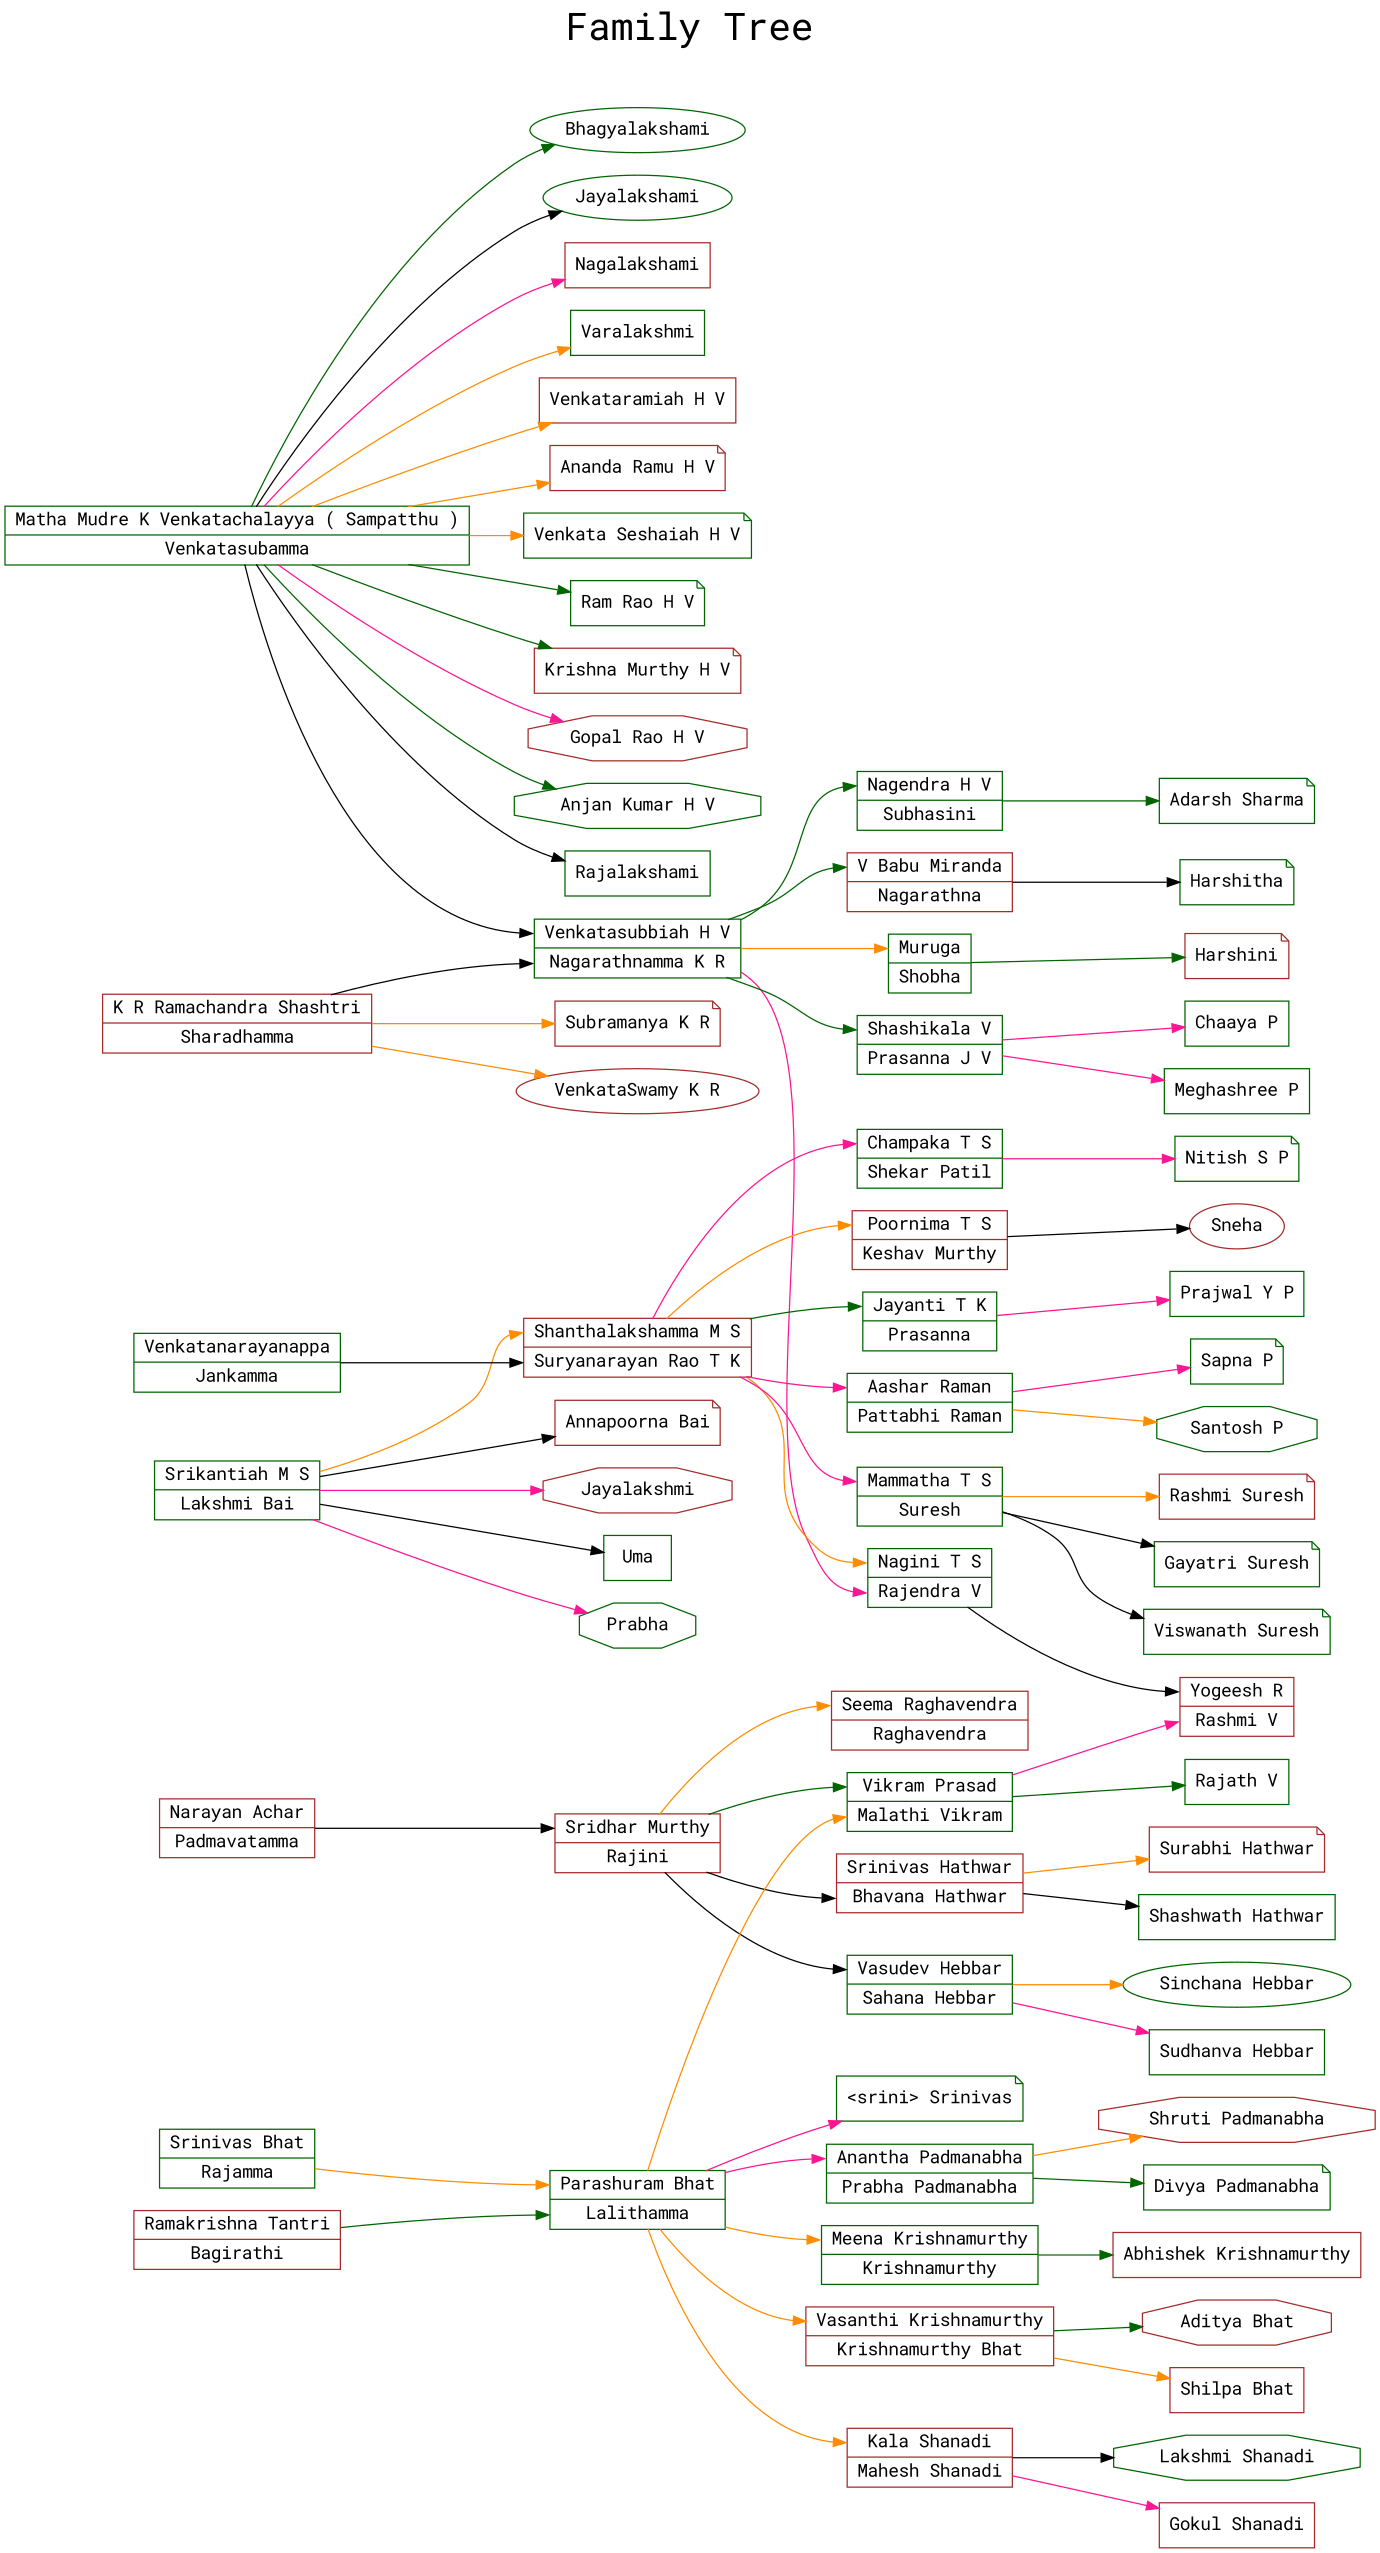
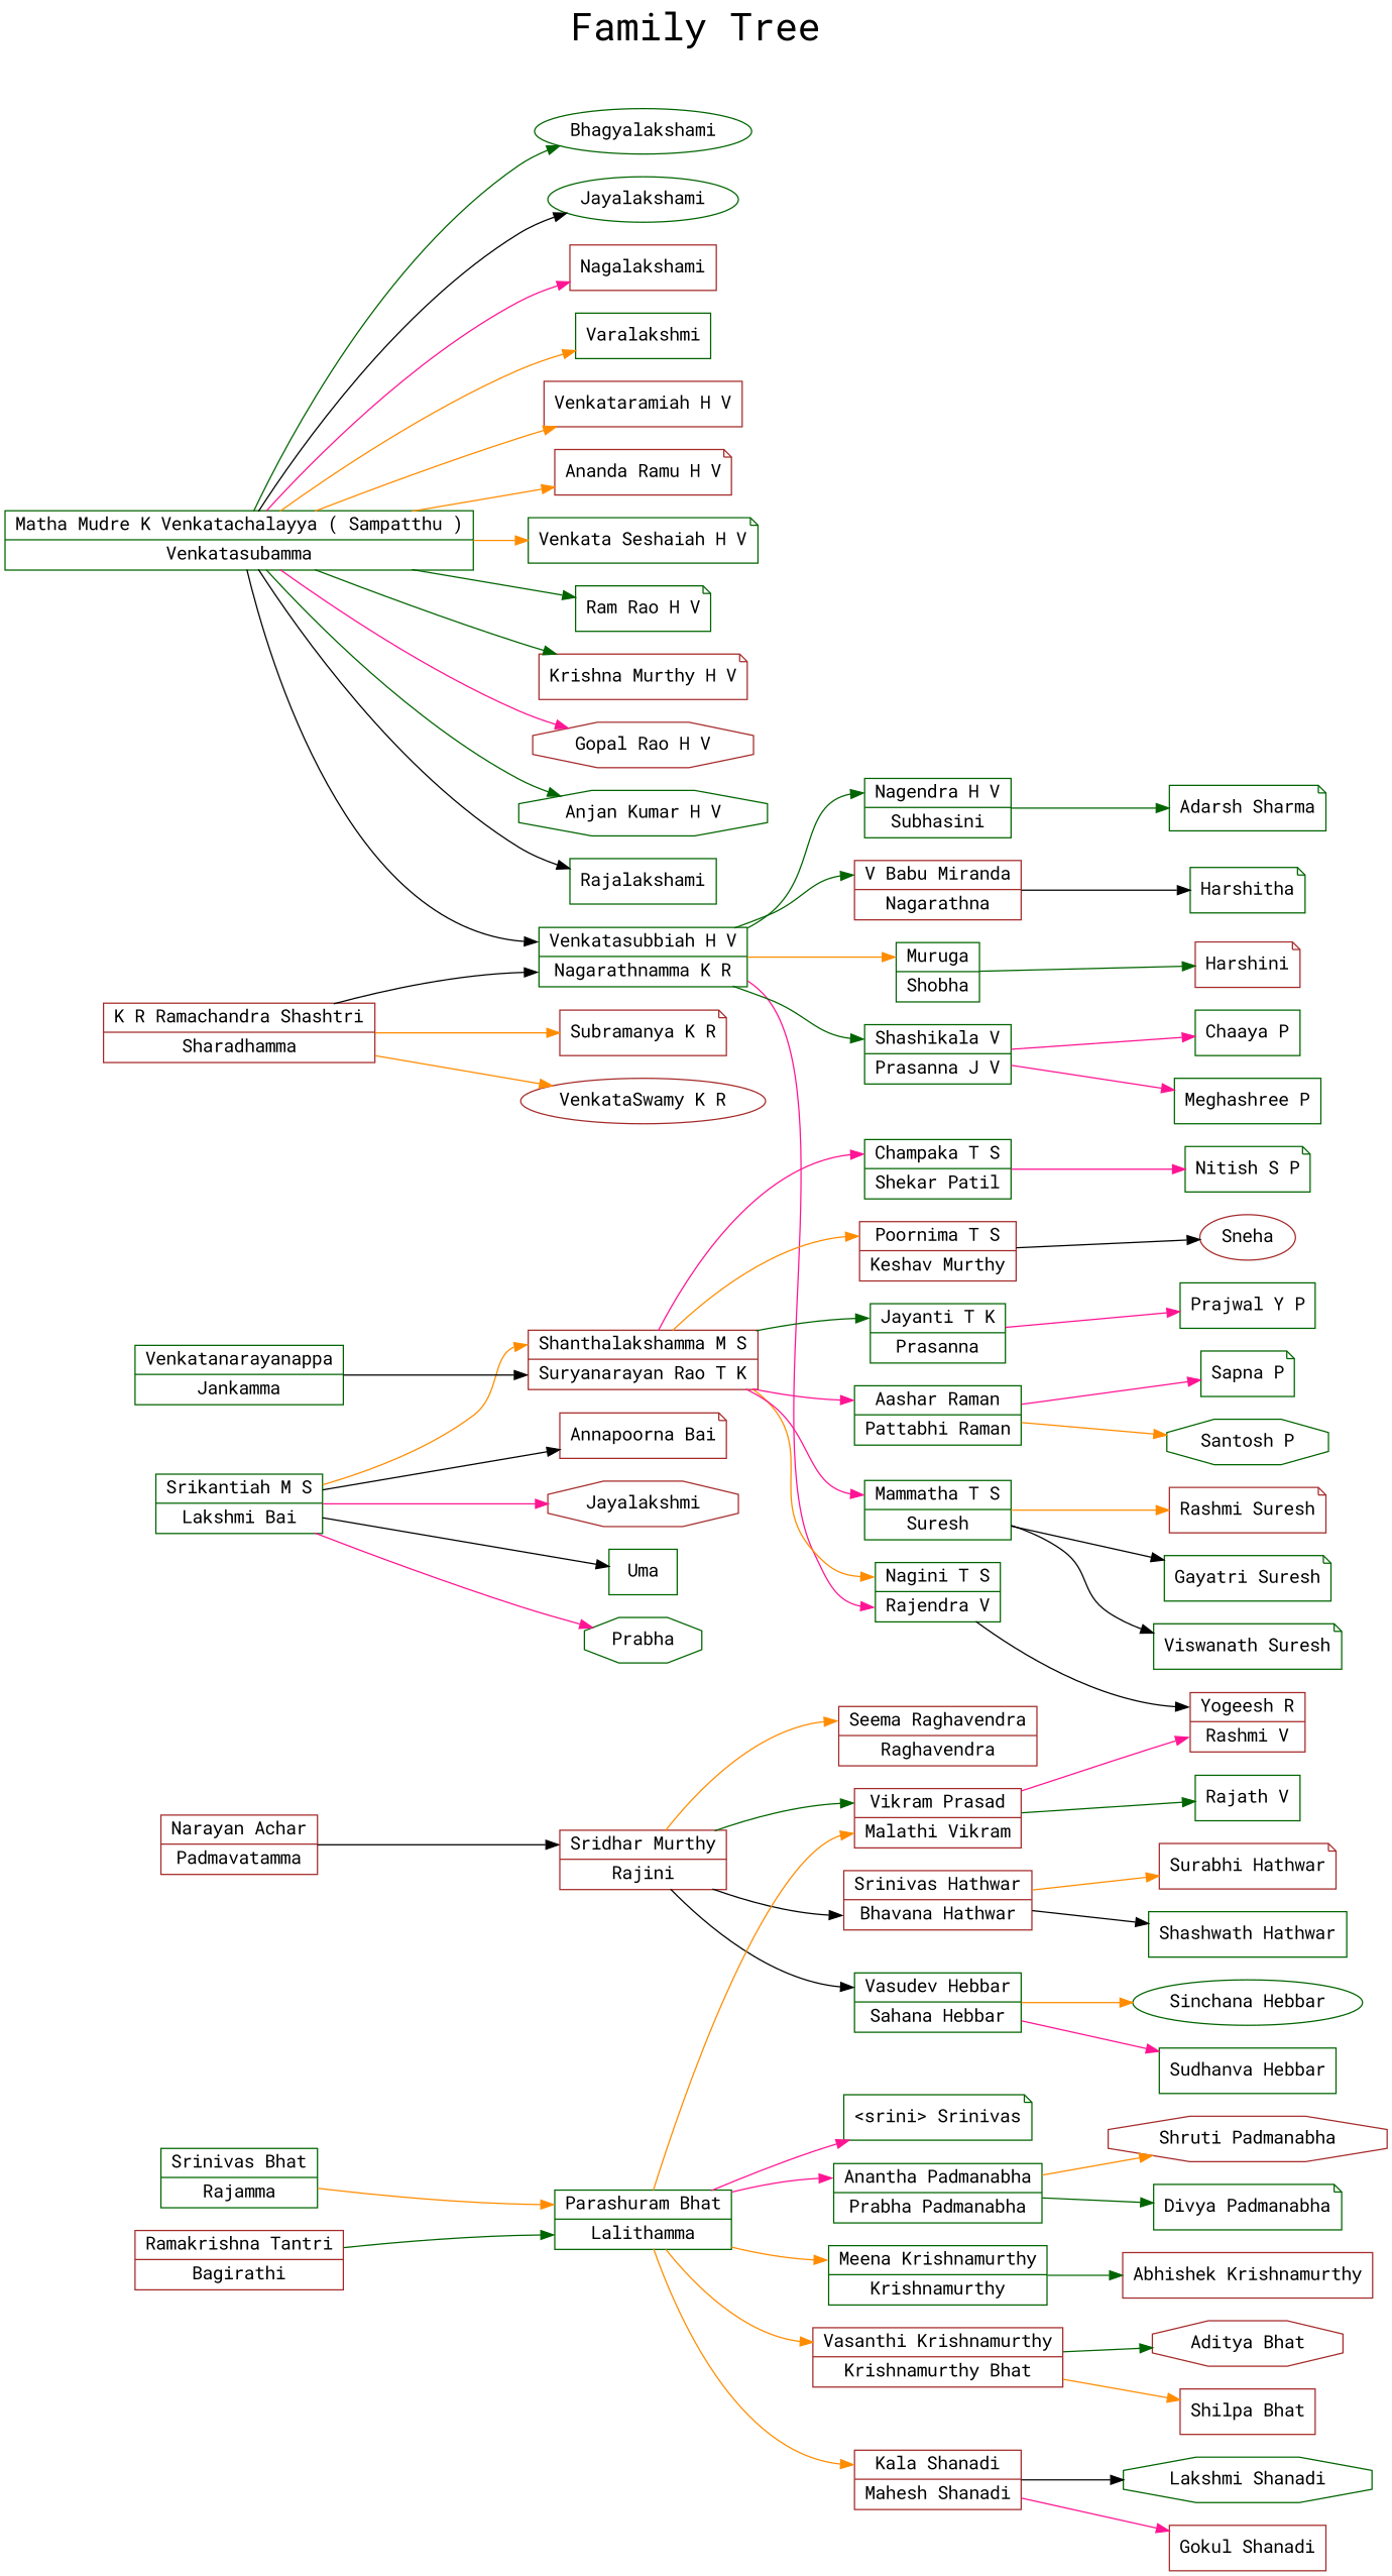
  digraph {
    fontname="Roboto Mono"
    fontsize=30
    label="Family Tree"
    labelloc=t
    rankdir=LR
    node [color=darkgreen fontname="Roboto Mono" shape=record]
    edge [color=darkorange fontname="Roboto Mono" shape=record]
    n1 [color=brown label="<yogr> Yogeesh R | <rav> Rashmi V"]
    n2 [label="<nts> Nagini T S | <rv> Rajendra V"]
-   n3 [label="<vkp> Vikram Prasad | <mvp> Malathi Vikram"]
+   n3 [color=brown label="<vkp> Vikram Prasad | <mvp> Malathi Vikram"]
    "Rajath V" [shape=box]
    n5 [label="<mmkv> Matha Mudre K Venkatachalayya ( Sampatthu ) | <vsu> Venkatasubamma"]
    n6 [label="<hv> Venkatasubbiah H V | <su> Nagarathnamma K R"]
    "Venkataramiah H V" [color=brown shape=box]
    "Ananda Ramu H V" [color=brown shape=note]
    "Venkata Seshaiah H V" [shape=note]
    "Ram Rao H V" [shape=note]
    "Krishna Murthy H V" [color=brown shape=note]
    "Gopal Rao H V" [color=brown shape=octagon]
    "Anjan Kumar H V" [shape=octagon]
    Rajalakshami [shape=box]
    Bhagyalakshami [shape=ellipse]
    Jayalakshami [shape=ellipse]
    Nagalakshami [color=brown shape=box]
    Varalakshmi [shape=box]
    n19 [label="<nhv> Nagendra H V | <suh> Subhasini"]
    n20 [color=brown label="<babuhv> V Babu Miranda | <babunag> Nagarathna"]
    n21 [label="<murugahv> Muruga | <murugashoba> Shobha"]
    n22 [label="<shashihv>  Shashikala V | <shashiprasanna> Prasanna J V"]
    n23 [color=brown label="<krrs> K R Ramachandra Shashtri | <shar> Sharadhamma"]
    "Subramanya K R" [color=brown shape=note]
    "VenkataSwamy K R" [color=brown shape=ellipse]
    "Adarsh Sharma" [shape=note]
    Harshitha [shape=note]
    Harshini [color=brown shape=note]
    "Meghashree P" [shape=box]
    "Chaaya P" [shape=box]
    n31 [label="<mssr> Srikantiah M S | <lbai> Lakshmi Bai"]
    n32 [color=brown label="<mss> Shanthalakshamma M S | <tks> Suryanarayan Rao T K"]
    "Annapoorna Bai" [color=brown shape=note]
    Jayalakshmi [color=brown shape=octagon]
    Uma [shape=box]
    Prabha [shape=octagon]
    n37 [label="<arr> Aashar Raman | <prr> Pattabhi Raman"]
    n38 [label="<mts> Mammatha T S | <sur> Suresh"]
    n39 [label="<cts> Champaka T S | <sp> Shekar Patil"]
    n40 [label="<jts> Jayanti T K | <pra> Prasanna"]
    n41 [color=brown label="<pts> Poornima T S | <km> Keshav Murthy"]
    "Santosh P" [shape=octagon]
    "Sapna P" [shape=note]
    "Rashmi Suresh" [color=brown shape=note]
    "Gayatri Suresh" [shape=note]
    "Viswanath Suresh" [shape=note]
    "Nitish S P" [shape=note]
    "Prajwal Y P" [shape=box]
    Sneha [color=brown shape=ellipse]
    n50 [label="<vnappa> Venkatanarayanappa | <jank> Jankamma"]
    n51 [color=brown label="<nachar> Narayan Achar | <padmavat> Padmavatamma"]
    n52 [color=brown label="<smur> Sridhar Murthy | <raj> Rajini"]
    n53 [label="<vhe> Vasudev Hebbar | <sahh> Sahana Hebbar"]
    n54 [color=brown label="<srih> Srinivas Hathwar | <bhaha> Bhavana Hathwar"]
    n55 [color=brown label="<semr> Seema Raghavendra | <ragh> Raghavendra"]
    "Sinchana Hebbar" [shape=ellipse]
    "Sudhanva Hebbar" [shape=box]
    "Surabhi Hathwar" [color=brown shape=note]
    "Shashwath Hathwar" [shape=box]
    n60 [label="<srinib> Srinivas Bhat | <raja> Rajamma"]
    n61 [label="<parb> Parashuram Bhat | <lali> Lalithamma"]
    n62 [label="<ananp> Anantha Padmanabha | <prabh> Prabha Padmanabha"]
    n63 [label="<meen> Meena Krishnamurthy | <krish> Krishnamurthy"]
    n64 [color=brown label="<vasa> Vasanthi Krishnamurthy | <kbhat> Krishnamurthy Bhat"]
    n65 [color=brown label="<kala> Kala Shanadi | <mshanadi> Mahesh Shanadi"]
    n66 [label="<srini> Srinivas" shape=note]
    "Divya Padmanabha" [shape=note]
    "Shruti Padmanabha" [color=brown shape=octagon]
    "Abhishek Krishnamurthy" [color=brown shape=box]
    "Shilpa Bhat" [color=brown shape=box]
    "Aditya Bhat" [color=brown shape=octagon]
    "Gokul Shanadi" [color=brown shape=box]
    "Lakshmi Shanadi" [shape=octagon]
    n74 [color=brown label="<rtant> Ramakrishna Tantri | <bagr> Bagirathi"]
    subgraph sub_1 {
      n1
      n2
      n3
      "Rajath V"
      n5
      n6
      "Venkataramiah H V"
      "Ananda Ramu H V"
      "Venkata Seshaiah H V"
      "Ram Rao H V"
      "Krishna Murthy H V"
      "Gopal Rao H V"
      "Anjan Kumar H V"
      Rajalakshami
      Bhagyalakshami
      Jayalakshami
      Nagalakshami
      Varalakshmi
      n19
      n20
      n21
      n22
      n23
      "Subramanya K R"
      "VenkataSwamy K R"
      "Adarsh Sharma"
      Harshitha
      Harshini
      "Meghashree P"
      "Chaaya P"
      n31
      n32
      "Annapoorna Bai"
      Jayalakshmi
      Uma
      Prabha
      n37
      n38
      n39
      n40
      n41
      "Santosh P"
      "Sapna P"
      "Rashmi Suresh"
      "Gayatri Suresh"
      "Viswanath Suresh"
      "Nitish S P"
      "Prajwal Y P"
      Sneha
      n50
      n51
      n52
      n53
      n54
      n55
      "Sinchana Hebbar"
      "Sudhanva Hebbar"
      "Surabhi Hathwar"
      "Shashwath Hathwar"
      n60
      n61
      n62
      n63
      n64
      n65
      n66
      "Divya Padmanabha"
      "Shruti Padmanabha"
      "Abhishek Krishnamurthy"
      "Shilpa Bhat"
      "Aditya Bhat"
      "Gokul Shanadi"
      "Lakshmi Shanadi"
      n74
    }
    n2 -> n1 [color=black headport=yogr]
    n3 -> n1 [color=deeppink headport=rav]
    n3 -> "Rajath V" [color=darkgreen]
    n5 -> n6 [color=black headport=hv]
    n5 -> "Venkataramiah H V"
    n5 -> "Ananda Ramu H V"
    n5 -> "Venkata Seshaiah H V"
    n5 -> "Ram Rao H V" [color=darkgreen]
    n5 -> "Krishna Murthy H V" [color=darkgreen]
    n5 -> "Gopal Rao H V" [color=deeppink]
    n5 -> "Anjan Kumar H V" [color=darkgreen]
    n5 -> Rajalakshami [color=black]
    n5 -> Bhagyalakshami [color=darkgreen]
    n5 -> Jayalakshami [color=black]
    n5 -> Nagalakshami [color=deeppink]
    n5 -> Varalakshmi
    n6 -> n2 [color=deeppink headport=rv]
    n6 -> n19 [color=darkgreen headport=nhv]
    n6 -> n20 [color=darkgreen headport=babuhv]
    n6 -> n21 [headport=murugahv]
    n6 -> n22 [color=darkgreen headport=shashihv]
    n19 -> "Adarsh Sharma" [color=darkgreen]
    n20 -> Harshitha [color=black]
    n21 -> Harshini [color=darkgreen]
    n22 -> "Meghashree P" [color=deeppink]
    n22 -> "Chaaya P" [color=deeppink]
    n23 -> n6 [color=black headport=su]
    n23 -> "Subramanya K R"
    n23 -> "VenkataSwamy K R"
    n31 -> n32 [headport=mss]
    n31 -> "Annapoorna Bai" [color=black]
    n31 -> Jayalakshmi [color=deeppink]
    n31 -> Uma [color=black]
    n31 -> Prabha [color=deeppink]
    n32 -> n2 [headport=nts]
    n32 -> n37 [color=deeppink headport=arr]
    n32 -> n38 [color=deeppink headport=mts]
    n32 -> n39 [color=deeppink headport=cts]
    n32 -> n40 [color=darkgreen headport=jts]
    n32 -> n41 [headport=pts]
    n37 -> "Santosh P"
    n37 -> "Sapna P" [color=deeppink]
    n38 -> "Rashmi Suresh"
    n38 -> "Gayatri Suresh" [color=black]
    n38 -> "Viswanath Suresh" [color=black]
    n39 -> "Nitish S P" [color=deeppink]
    n40 -> "Prajwal Y P" [color=deeppink]
    n41 -> Sneha [color=black]
    n50 -> n32 [color=black headport=tks]
    n51 -> n52 [color=black headport=smur]
    n52 -> n3 [color=darkgreen headport=vkp]
    n52 -> n53 [color=black headport=vhe]
    n52 -> n54 [color=black headport=bhaha]
    n52 -> n55 [headport=semr]
    n53 -> "Sinchana Hebbar"
    n53 -> "Sudhanva Hebbar" [color=deeppink]
    n54 -> "Surabhi Hathwar"
    n54 -> "Shashwath Hathwar" [color=black]
    n60 -> n61 [headport=parb]
    n61 -> n3 [headport=mvp]
    n61 -> n62 [color=deeppink headport=ananp]
    n61 -> n63 [headport=meen]
    n61 -> n64 [headport=vasa]
    n61 -> n65 [headport=kala]
    n61 -> n66 [color=deeppink headport=srini]
    n62 -> "Divya Padmanabha" [color=darkgreen]
    n62 -> "Shruti Padmanabha"
    n63 -> "Abhishek Krishnamurthy" [color=darkgreen]
    n64 -> "Shilpa Bhat"
    n64 -> "Aditya Bhat" [color=darkgreen]
    n65 -> "Gokul Shanadi" [color=deeppink]
    n65 -> "Lakshmi Shanadi" [color=black]
    n74 -> n61 [color=darkgreen headport=lali]
  }
